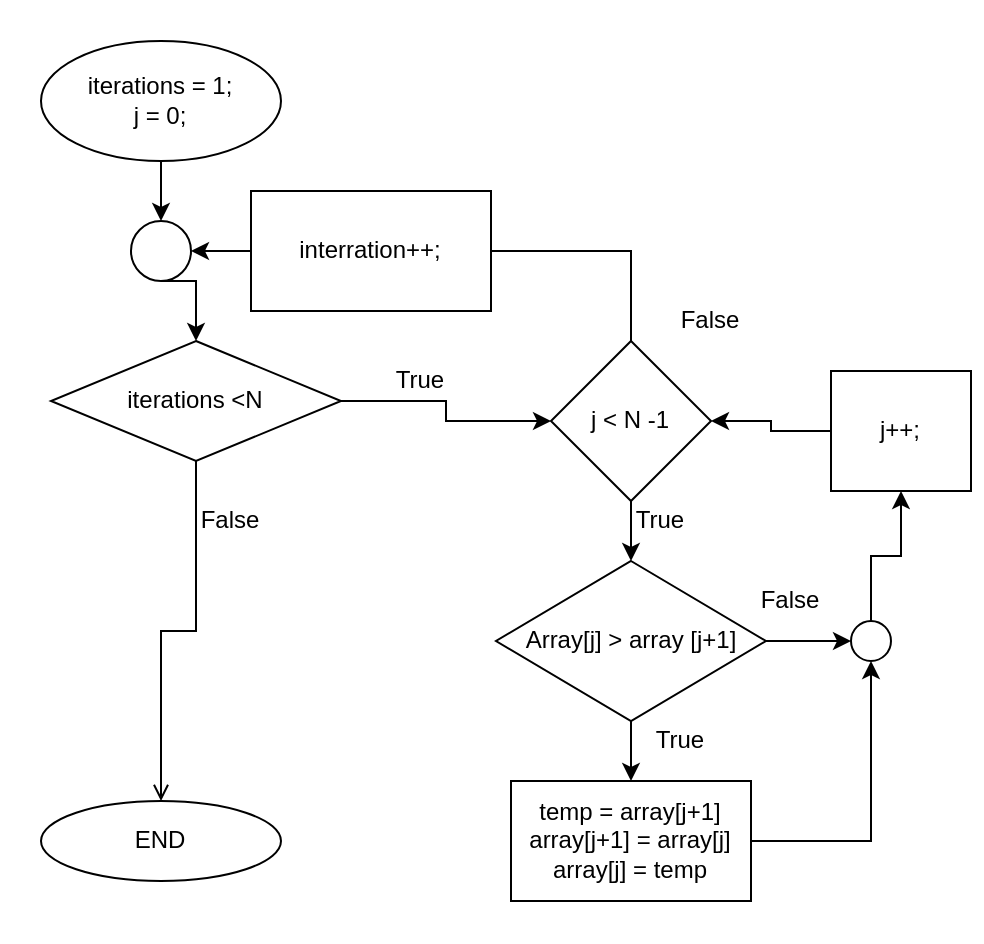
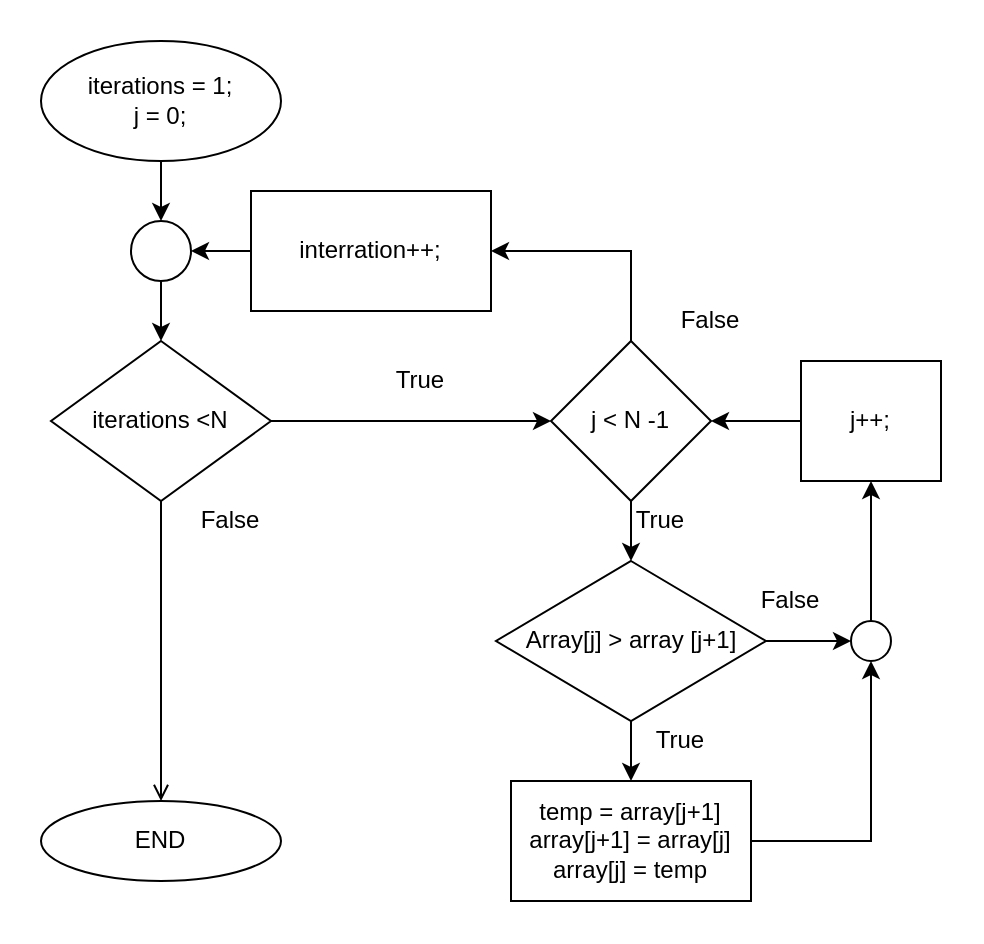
  <mxCell id="0" />
  <mxCell id="1" parent="0" />
  <mxCell id="2" style="edgeStyle=orthogonalEdgeStyle;rounded=0;orthogonalLoop=1;jettySize=auto;html=1;exitX=0.5;exitY=1;exitDx=0;exitDy=0;" parent="1" source="3" target="5" edge="1"><mxGeometry relative="1" as="geometry" /></mxCell>
  <mxCell id="3" value="&lt;div&gt;iterations = 1;&lt;/div&gt;&lt;div&gt;j = 0;&lt;br&gt;&lt;/div&gt;" style="ellipse;whiteSpace=wrap;html=1;strokeColor=#000000;" parent="1" vertex="1"><mxGeometry x="20" y="20" width="120" height="60" as="geometry" /></mxCell>
  <mxCell id="4" style="edgeStyle=orthogonalEdgeStyle;rounded=0;orthogonalLoop=1;jettySize=auto;html=1;exitX=0.5;exitY=1;exitDx=0;exitDy=0;entryX=0.5;entryY=0;entryDx=0;entryDy=0;" parent="1" source="5" target="8" edge="1"><mxGeometry relative="1" as="geometry" /></mxCell>
  <mxCell id="5" value="" style="ellipse;whiteSpace=wrap;html=1;aspect=fixed;strokeColor=#000000;" parent="1" vertex="1"><mxGeometry x="65" y="110" width="30" height="30" as="geometry" /></mxCell>
  <mxCell id="6" style="edgeStyle=orthogonalEdgeStyle;rounded=0;orthogonalLoop=1;jettySize=auto;html=1;exitX=0.5;exitY=1;exitDx=0;exitDy=0;endArrow=open;" parent="1" source="8" target="21" edge="1"><mxGeometry relative="1" as="geometry" /></mxCell>
  <mxCell id="7" style="edgeStyle=orthogonalEdgeStyle;rounded=0;orthogonalLoop=1;jettySize=auto;html=1;exitX=1;exitY=0.5;exitDx=0;exitDy=0;entryX=0;entryY=0.5;entryDx=0;entryDy=0;" parent="1" source="8" target="13" edge="1"><mxGeometry relative="1" as="geometry" /></mxCell>
- <mxCell id="8" value="iterations &amp;lt;N" style="rhombus;whiteSpace=wrap;html=1;strokeColor=#000000;" parent="1" vertex="1"><mxGeometry x="25" y="170" width="145" height="60" as="geometry" /></mxCell>
+ <mxCell id="8" value="iterations &amp;lt;N" style="rhombus;whiteSpace=wrap;html=1;strokeColor=#000000;" parent="1" vertex="1"><mxGeometry x="25" y="170" width="110" height="80" as="geometry" /></mxCell>
  <mxCell id="9" style="edgeStyle=orthogonalEdgeStyle;rounded=0;orthogonalLoop=1;jettySize=auto;html=1;exitX=0;exitY=0.5;exitDx=0;exitDy=0;entryX=1;entryY=0.5;entryDx=0;entryDy=0;" parent="1" source="10" target="5" edge="1"><mxGeometry relative="1" as="geometry" /></mxCell>
  <mxCell id="10" value="interration++;" style="rounded=0;whiteSpace=wrap;html=1;strokeColor=#000000;" parent="1" vertex="1"><mxGeometry x="125" y="95" width="120" height="60" as="geometry" /></mxCell>
- <mxCell id="11" style="edgeStyle=orthogonalEdgeStyle;rounded=0;orthogonalLoop=1;jettySize=auto;html=1;exitX=0.5;exitY=0;exitDx=0;exitDy=0;entryX=1;entryY=0.5;entryDx=0;entryDy=0;endArrow=none;" parent="1" source="13" target="10" edge="1"><mxGeometry relative="1" as="geometry" /></mxCell>
+ <mxCell id="11" style="edgeStyle=orthogonalEdgeStyle;rounded=0;orthogonalLoop=1;jettySize=auto;html=1;exitX=0.5;exitY=0;exitDx=0;exitDy=0;entryX=1;entryY=0.5;entryDx=0;entryDy=0;" parent="1" source="13" target="10" edge="1"><mxGeometry relative="1" as="geometry" /></mxCell>
  <mxCell id="12" style="edgeStyle=orthogonalEdgeStyle;rounded=0;orthogonalLoop=1;jettySize=auto;html=1;exitX=0.5;exitY=1;exitDx=0;exitDy=0;entryX=0.5;entryY=0;entryDx=0;entryDy=0;" parent="1" source="13" target="16" edge="1"><mxGeometry relative="1" as="geometry" /></mxCell>
  <mxCell id="13" value="j &amp;lt; N -1" style="rhombus;whiteSpace=wrap;html=1;strokeColor=#000000;" parent="1" vertex="1"><mxGeometry x="275" y="170" width="80" height="80" as="geometry" /></mxCell>
  <mxCell id="14" style="edgeStyle=orthogonalEdgeStyle;rounded=0;orthogonalLoop=1;jettySize=auto;html=1;exitX=0.5;exitY=1;exitDx=0;exitDy=0;entryX=0.5;entryY=0;entryDx=0;entryDy=0;" parent="1" source="16" target="20" edge="1"><mxGeometry relative="1" as="geometry" /></mxCell>
  <mxCell id="15" style="edgeStyle=orthogonalEdgeStyle;rounded=0;orthogonalLoop=1;jettySize=auto;html=1;exitX=1;exitY=0.5;exitDx=0;exitDy=0;entryX=0;entryY=0.5;entryDx=0;entryDy=0;" parent="1" source="16" target="23" edge="1"><mxGeometry relative="1" as="geometry" /></mxCell>
  <mxCell id="16" value="Array[j] &amp;gt; array [j+1]" style="rhombus;whiteSpace=wrap;html=1;strokeColor=#000000;" parent="1" vertex="1"><mxGeometry x="247.5" y="280" width="135" height="80" as="geometry" /></mxCell>
  <mxCell id="17" style="edgeStyle=orthogonalEdgeStyle;rounded=0;orthogonalLoop=1;jettySize=auto;html=1;exitX=0;exitY=0.5;exitDx=0;exitDy=0;" parent="1" source="18" target="13" edge="1"><mxGeometry relative="1" as="geometry" /></mxCell>
- <mxCell id="18" value="j++;" style="rounded=0;whiteSpace=wrap;html=1;strokeColor=#000000;" parent="1" vertex="1"><mxGeometry x="415" y="185" width="70" height="60" as="geometry" /></mxCell>
+ <mxCell id="18" value="j++;" style="rounded=0;whiteSpace=wrap;html=1;strokeColor=#000000;" parent="1" vertex="1"><mxGeometry x="400" y="180" width="70" height="60" as="geometry" /></mxCell>
  <mxCell id="19" style="edgeStyle=orthogonalEdgeStyle;rounded=0;orthogonalLoop=1;jettySize=auto;html=1;exitX=1;exitY=0.5;exitDx=0;exitDy=0;entryX=0.5;entryY=1;entryDx=0;entryDy=0;" parent="1" source="20" target="23" edge="1"><mxGeometry relative="1" as="geometry" /></mxCell>
  <mxCell id="20" value="&lt;div&gt;temp = array[j+1]&lt;/div&gt;&lt;div&gt;array[j+1] = array[j]&lt;/div&gt;&lt;div&gt;array[j] = temp&lt;br&gt;&lt;/div&gt;" style="rounded=0;whiteSpace=wrap;html=1;strokeColor=#000000;" parent="1" vertex="1"><mxGeometry x="255" y="390" width="120" height="60" as="geometry" /></mxCell>
  <mxCell id="21" value="END" style="ellipse;whiteSpace=wrap;html=1;strokeColor=#000000;" parent="1" vertex="1"><mxGeometry x="20" y="400" width="120" height="40" as="geometry" /></mxCell>
  <mxCell id="22" style="edgeStyle=orthogonalEdgeStyle;rounded=0;orthogonalLoop=1;jettySize=auto;html=1;exitX=0.5;exitY=0;exitDx=0;exitDy=0;entryX=0.5;entryY=1;entryDx=0;entryDy=0;" parent="1" source="23" target="18" edge="1"><mxGeometry relative="1" as="geometry" /></mxCell>
  <mxCell id="23" value="" style="ellipse;whiteSpace=wrap;html=1;aspect=fixed;strokeColor=#000000;" parent="1" vertex="1"><mxGeometry x="425" y="310" width="20" height="20" as="geometry" /></mxCell>
  <mxCell id="24" style="edgeStyle=orthogonalEdgeStyle;rounded=0;orthogonalLoop=1;jettySize=auto;html=1;exitX=0.5;exitY=1;exitDx=0;exitDy=0;" parent="1" source="18" target="18" edge="1"><mxGeometry relative="1" as="geometry" /></mxCell>
  <mxCell id="25" value="False" style="text;html=1;strokeColor=none;fillColor=none;align=center;verticalAlign=middle;whiteSpace=wrap;rounded=0;" parent="1" vertex="1"><mxGeometry x="335" y="150" width="40" height="20" as="geometry" /></mxCell>
  <mxCell id="26" value="False" style="text;html=1;strokeColor=none;fillColor=none;align=center;verticalAlign=middle;whiteSpace=wrap;rounded=0;" parent="1" vertex="1"><mxGeometry x="375" y="290" width="40" height="20" as="geometry" /></mxCell>
  <mxCell id="27" value="False" style="text;html=1;strokeColor=none;fillColor=none;align=center;verticalAlign=middle;whiteSpace=wrap;rounded=0;" parent="1" vertex="1"><mxGeometry x="95" y="250" width="40" height="20" as="geometry" /></mxCell>
  <mxCell id="28" value="True" style="text;html=1;strokeColor=none;fillColor=none;align=center;verticalAlign=middle;whiteSpace=wrap;rounded=0;" parent="1" vertex="1"><mxGeometry x="190" y="180" width="40" height="20" as="geometry" /></mxCell>
  <mxCell id="29" value="True" style="text;html=1;strokeColor=none;fillColor=none;align=center;verticalAlign=middle;whiteSpace=wrap;rounded=0;" parent="1" vertex="1"><mxGeometry x="310" y="250" width="40" height="20" as="geometry" /></mxCell>
  <mxCell id="30" value="True" style="text;html=1;strokeColor=none;fillColor=none;align=center;verticalAlign=middle;whiteSpace=wrap;rounded=0;" parent="1" vertex="1"><mxGeometry x="320" y="360" width="40" height="20" as="geometry" /></mxCell>
